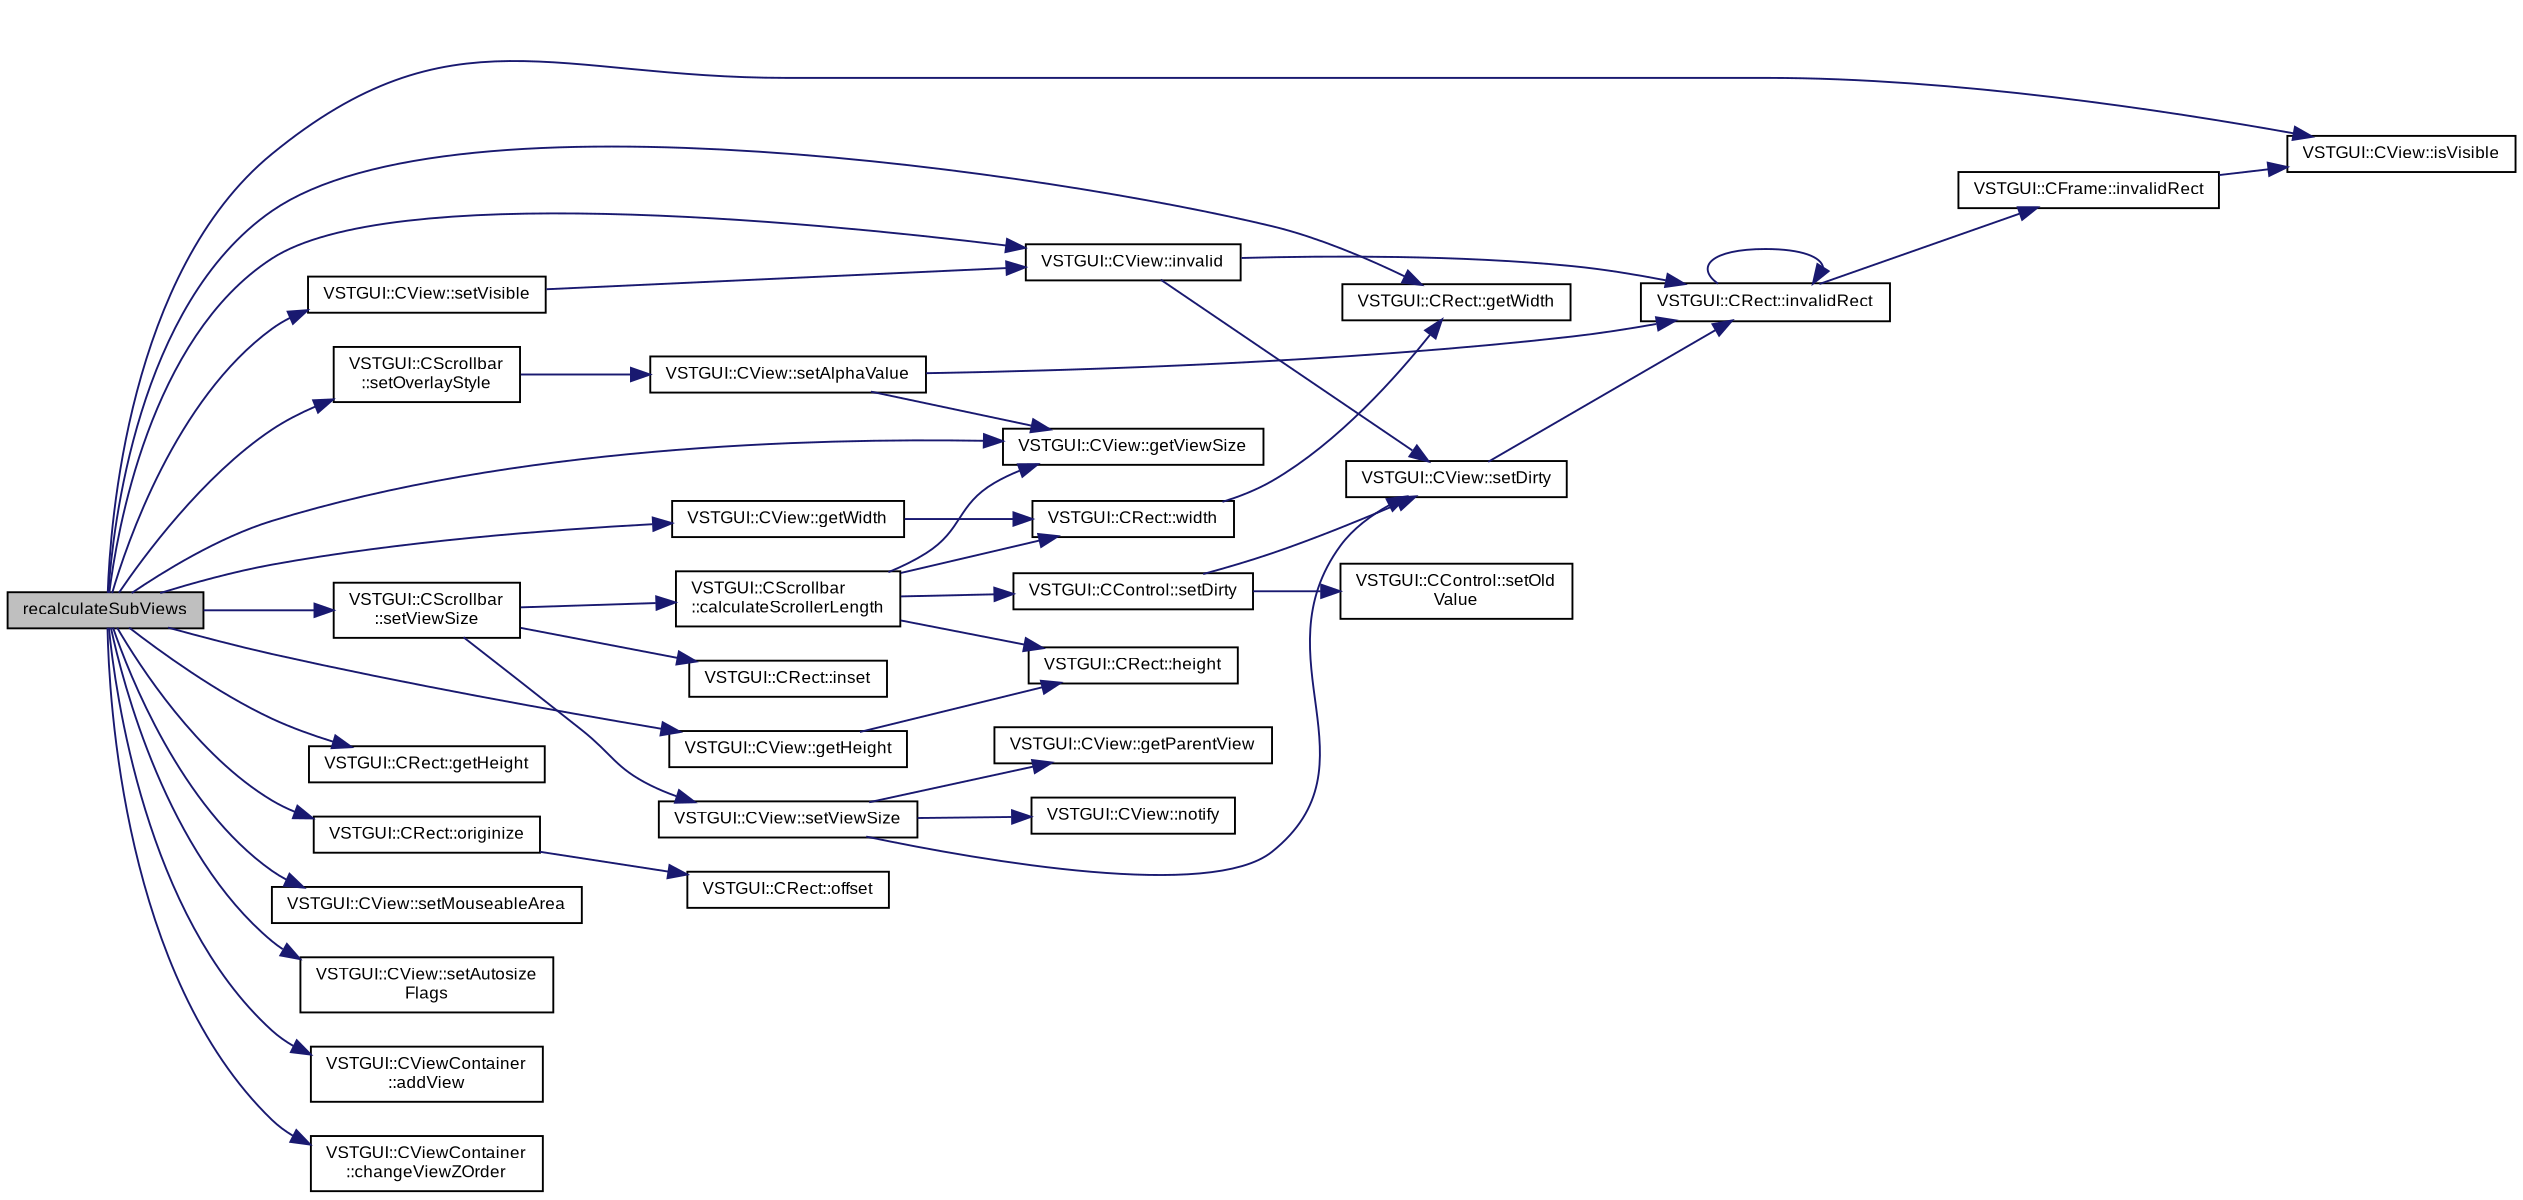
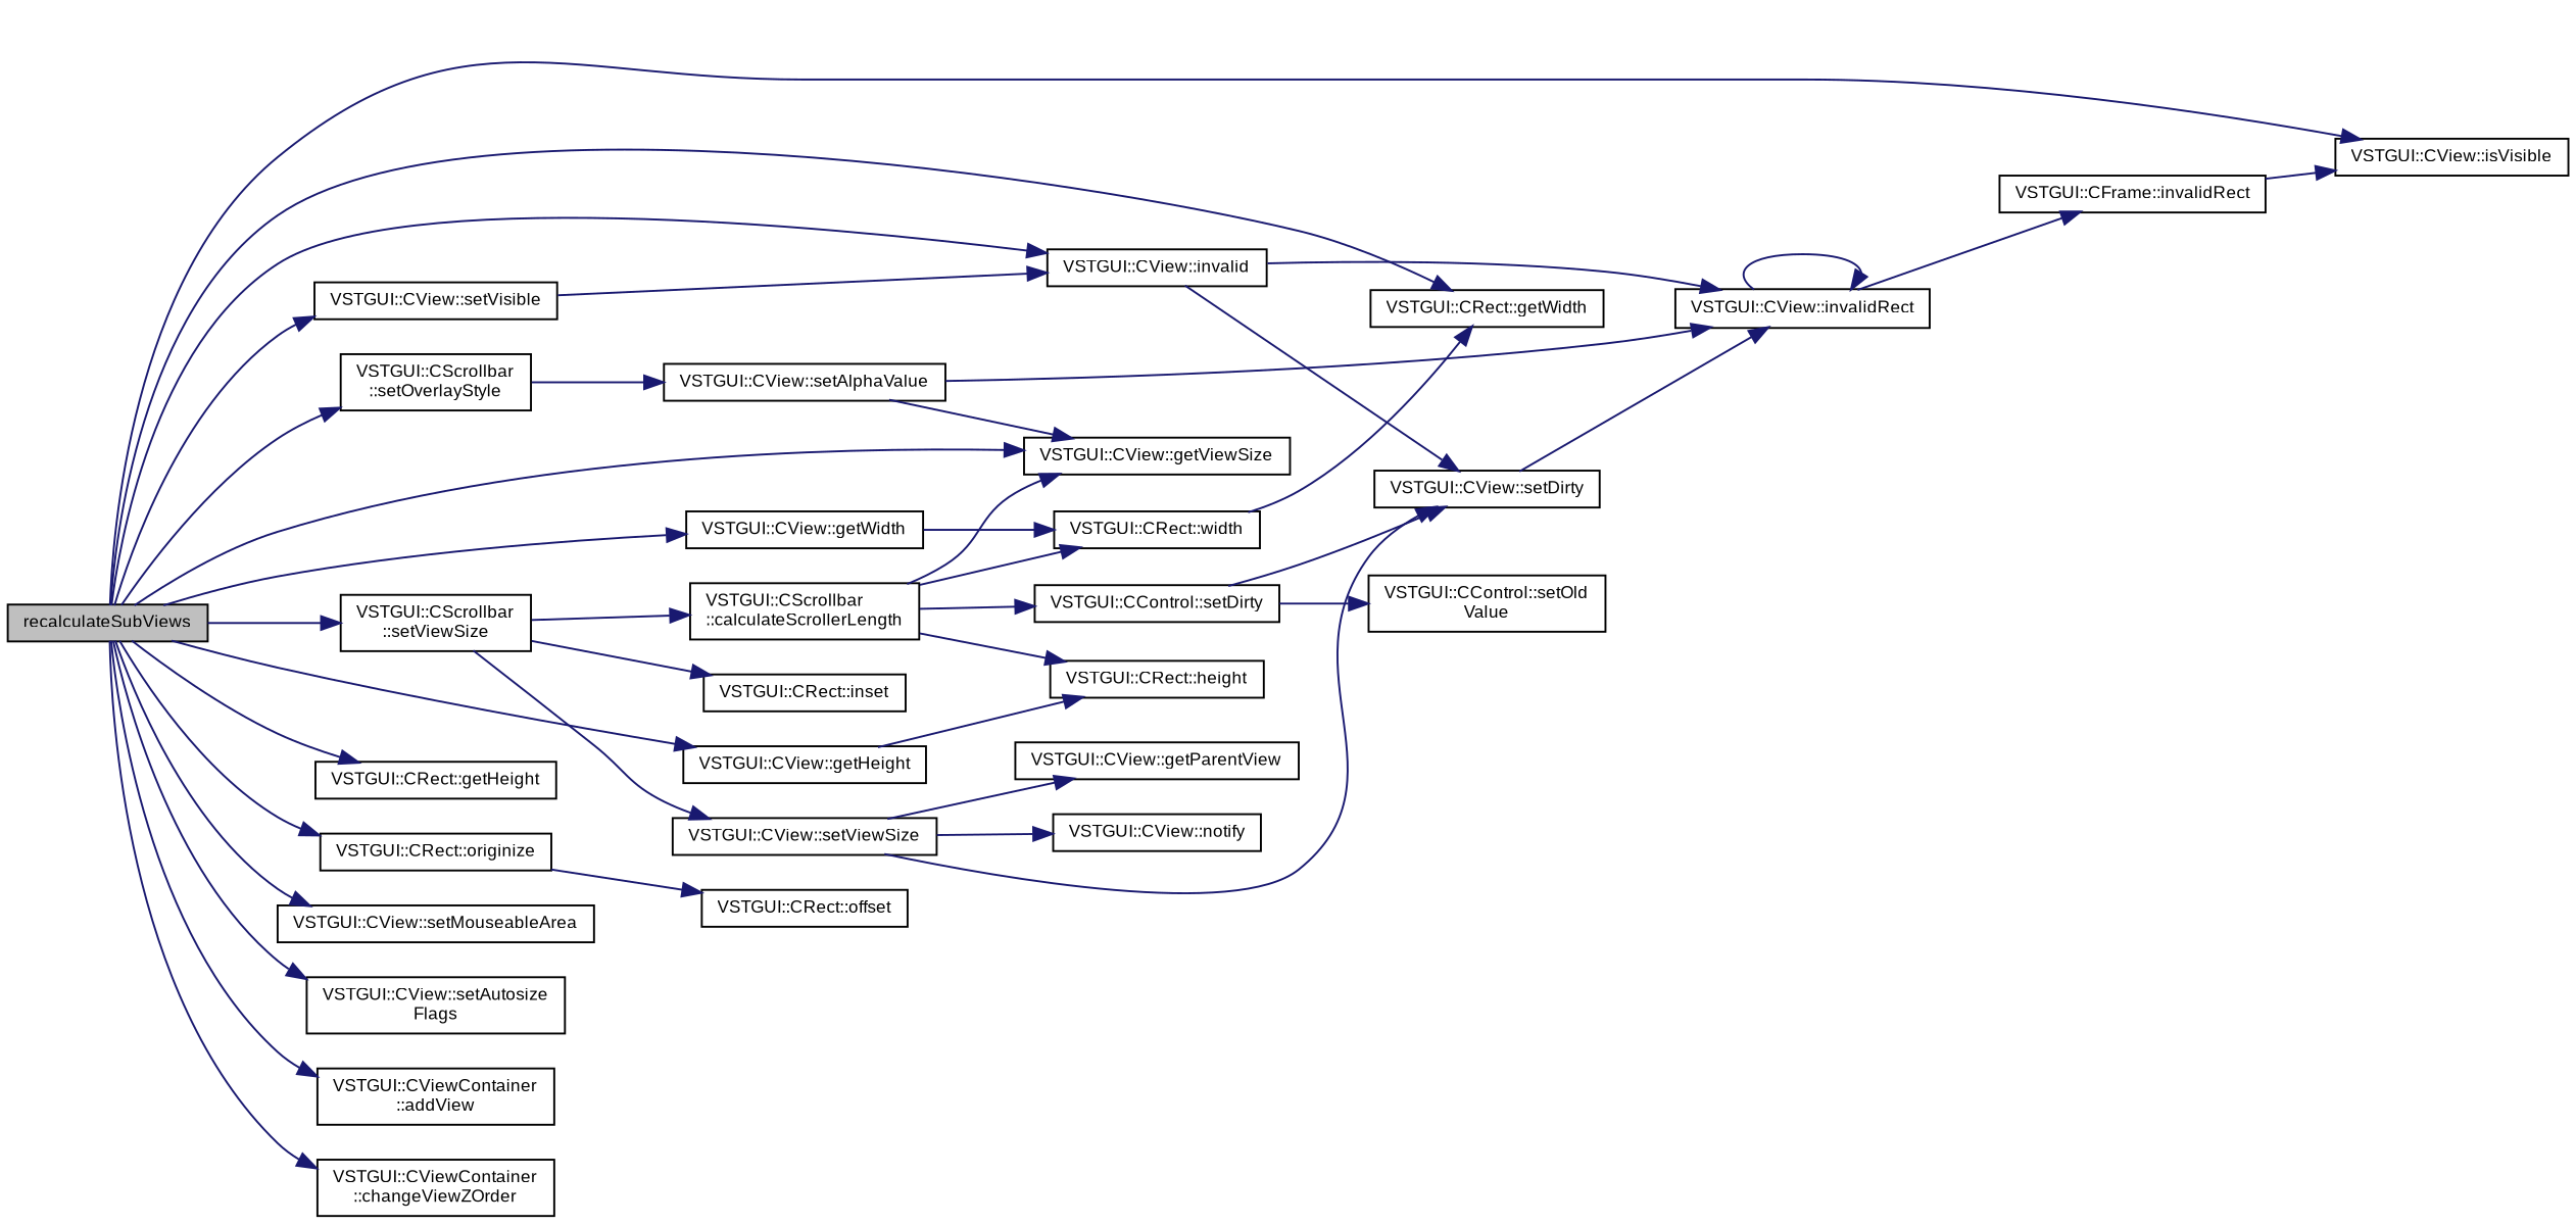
  digraph {
    rankdir=LR
    node [color=black fontname=Arial fontsize=9 shape=record]
    edge [color=midnightblue fontname=Arial fontsize=9 labelfontname=Arial labelfontsize=9 style=solid]
    n1 [fillcolor=grey75 fontcolor=black height=0.2 label=recalculateSubViews style=filled width=0.4]
    n2 [height=0.2 label="VSTGUI::CView::getViewSize" width=0.4]
    n3 [height=0.2 label="VSTGUI::CView::getWidth" width=0.4]
    n4 [height=0.2 label="VSTGUI::CRect::getWidth" width=0.4]
    n5 [height=0.2 label="VSTGUI::CView::getHeight" width=0.4]
    n6 [height=0.2 label="VSTGUI::CRect::getHeight" width=0.4]
    n7 [height=0.2 label="VSTGUI::CRect::originize" width=0.4]
    n8 [height=0.2 label="VSTGUI::CView::isVisible" width=0.4]
    n9 [height=0.2 label="VSTGUI::CView::invalid" width=0.4]
    n10 [height=0.2 label="VSTGUI::CScrollbar\l::setViewSize" width=0.4]
    n11 [height=0.2 label="VSTGUI::CView::setMouseableArea" width=0.4]
    n12 [height=0.2 label="VSTGUI::CView::setVisible" width=0.4]
    n13 [height=0.2 label="VSTGUI::CView::setAutosize\lFlags" width=0.4]
    n14 [height=0.2 label="VSTGUI::CViewContainer\l::addView" width=0.4]
    n15 [height=0.2 label="VSTGUI::CScrollbar\l::setOverlayStyle" width=0.4]
    n16 [height=0.2 label="VSTGUI::CViewContainer\l::changeViewZOrder" width=0.4]
    n17 [height=0.2 label="VSTGUI::CRect::width" width=0.4]
    n18 [height=0.2 label="VSTGUI::CRect::height" width=0.4]
    n19 [height=0.2 label="VSTGUI::CRect::offset" width=0.4]
    n20 [height=0.2 label="VSTGUI::CView::setDirty" width=0.4]
-   n21 [height=0.2 label="VSTGUI::CRect::invalidRect" width=0.4]
+   n21 [height=0.2 label="VSTGUI::CView::invalidRect" width=0.4]
    n22 [height=0.2 label="VSTGUI::CRect::inset" width=0.4]
    n23 [height=0.2 label="VSTGUI::CView::setViewSize" width=0.4]
    n24 [height=0.2 label="VSTGUI::CScrollbar\l::calculateScrollerLength" width=0.4]
    n25 [height=0.2 label="VSTGUI::CView::setAlphaValue" width=0.4]
    n26 [height=0.2 label="VSTGUI::CFrame::invalidRect" width=0.4]
    n27 [height=0.2 label="VSTGUI::CView::getParentView" width=0.4]
    n28 [height=0.2 label="VSTGUI::CView::notify" width=0.4]
    n29 [height=0.2 label="VSTGUI::CControl::setDirty" width=0.4]
    n30 [height=0.2 label="VSTGUI::CControl::setOld\lValue" width=0.4]
    n1 -> n2
    n1 -> n3
    n1 -> n4
    n1 -> n5
    n1 -> n6
    n1 -> n7
    n1 -> n8
    n1 -> n9
    n1 -> n10
    n1 -> n11
    n1 -> n12
    n1 -> n13
    n1 -> n14
    n1 -> n15
    n1 -> n16
    n3 -> n17
    n5 -> n18
    n7 -> n19
    n9 -> n20
    n9 -> n21
    n10 -> n22
    n10 -> n23
    n10 -> n24
    n12 -> n9
    n15 -> n25
    n17 -> n4
    n20 -> n21
    n21 -> n21
    n21 -> n26
    n23 -> n20
    n23 -> n27
    n23 -> n28
    n24 -> n2
    n24 -> n17
    n24 -> n18
    n24 -> n29
    n25 -> n2
    n25 -> n21
    n26 -> n8
    n29 -> n20
    n29 -> n30
  }
